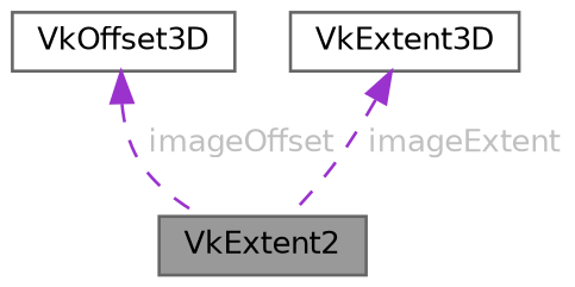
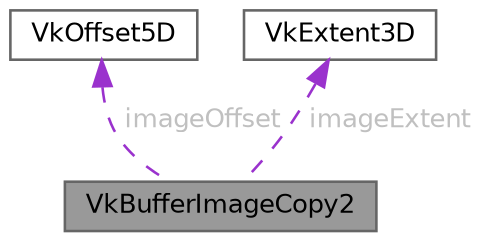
  digraph {
    node [color=gray40 fillcolor=white fontname=Helvetica fontsize=10 shape=box style=filled]
    edge [color=darkorchid3 dir=back fontcolor=grey fontname=Helvetica fontsize=10 labelfontname=Helvetica labelfontsize=10 style=dashed]
-   n1 [fillcolor=grey60 fontcolor=black height=0.2 label=VkExtent2 width=0.4]
-   n2 [height=0.2 label=VkOffset3D width=0.4]
+   n1 [fillcolor=grey60 fontcolor=black height=0.2 label=VkBufferImageCopy2 width=0.4]
+   n2 [height=0.2 label=VkOffset5D width=0.4]
    n3 [height=0.2 label=VkExtent3D width=0.4]
    n2 -> n1 [label=" imageOffset"]
    n3 -> n1 [label=" imageExtent"]
  }
